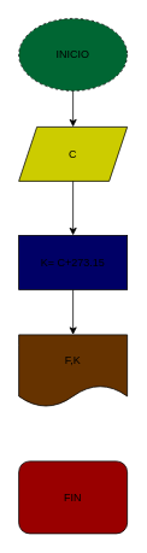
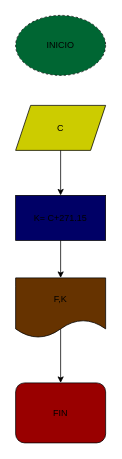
  <mxCell id="0" />
  <mxCell id="1" parent="0" />
- <mxCell id="2" value="" style="edgeStyle=none;html=1;" edge="1" parent="1" source="3" target="9"><mxGeometry relative="1" as="geometry" /></mxCell>
  <mxCell id="3" value="INICIO" style="ellipse;whiteSpace=wrap;html=1;fillColor=#006633;dashed=1;" vertex="1" parent="1"><mxGeometry x="20" y="20" width="120" height="80" as="geometry" /></mxCell>
- <mxCell id="4" value="K= C+273.15" style="rounded=0;whiteSpace=wrap;html=1;fillColor=#000066;" vertex="1" parent="1"><mxGeometry x="20" y="260" width="120" height="60" as="geometry" /></mxCell>
+ <mxCell id="4" value="K= C+271.15" style="rounded=0;whiteSpace=wrap;html=1;fillColor=#000066;" vertex="1" parent="1"><mxGeometry x="20" y="260" width="120" height="60" as="geometry" /></mxCell>
+ <mxCell id="5" value="" style="edgeStyle=none;html=1;exitX=0.5;exitY=0.85;exitDx=0;exitDy=0;exitPerimeter=0;" edge="1" parent="1" source="6" target="7"><mxGeometry relative="1" as="geometry"><mxPoint x="80" y="450" as="sourcePoint" /></mxGeometry></mxCell>
  <mxCell id="6" value="F,K" style="shape=document;whiteSpace=wrap;html=1;boundedLbl=1;fillColor=#663300;" vertex="1" parent="1"><mxGeometry x="20" y="370" width="120" height="80" as="geometry" /></mxCell>
  <mxCell id="7" value="FIN" style="whiteSpace=wrap;html=1;fillColor=#990000;rounded=1;" vertex="1" parent="1"><mxGeometry x="20" y="510" width="120" height="80" as="geometry" /></mxCell>
  <mxCell id="8" value="" style="endArrow=classic;html=1;entryX=0.5;entryY=0;entryDx=0;entryDy=0;" edge="1" parent="1" target="6"><mxGeometry width="50" height="50" relative="1" as="geometry"><mxPoint x="80" y="320" as="sourcePoint" /><mxPoint x="110" y="330" as="targetPoint" /></mxGeometry></mxCell>
  <mxCell id="9" value="C" style="shape=parallelogram;perimeter=parallelogramPerimeter;whiteSpace=wrap;html=1;fixedSize=1;fillColor=#CCCC00;" vertex="1" parent="1"><mxGeometry x="20" y="140" width="120" height="60" as="geometry" /></mxCell>
  <mxCell id="10" value="" style="endArrow=classic;html=1;exitX=0.5;exitY=1;exitDx=0;exitDy=0;entryX=0.5;entryY=0;entryDx=0;entryDy=0;" edge="1" parent="1" source="9" target="4"><mxGeometry width="50" height="50" relative="1" as="geometry"><mxPoint x="60" y="260" as="sourcePoint" /><mxPoint x="110" y="210" as="targetPoint" /></mxGeometry></mxCell>
